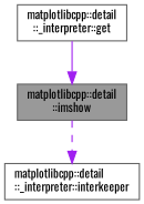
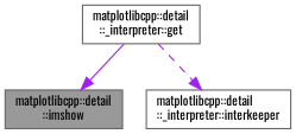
  digraph {
    fontname=Oswald
    rankdir=TB
    node [color=grey40 fillcolor=white fontname=Oswald fontsize=10 shape=box style=filled]
    edge [color=purple fontname=Oswald fontsize=10 labelfontname=Helvetica labelfontsize=10]
    n1 [color=gray40 fillcolor=grey60 fontcolor=black height=0.2 label="matplotlibcpp::detail\l::imshow" width=0.4]
    n2 [height=0.2 label="matplotlibcpp::detail\l::_interpreter::get" width=0.4]
    n3 [height=0.2 label="matplotlibcpp::detail\l::_interpreter::interkeeper" width=0.4]
    n2 -> n1 [style=solid]
-   n1 -> n3 [style=dashed]
+   n2 -> n3 [style=dashed]
  }
